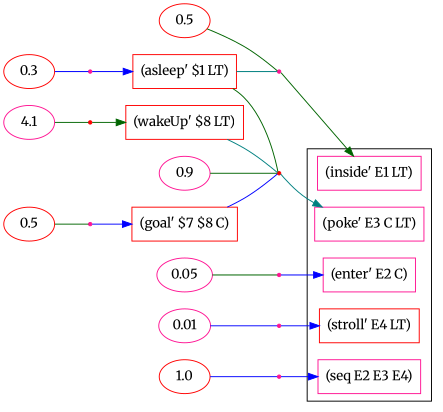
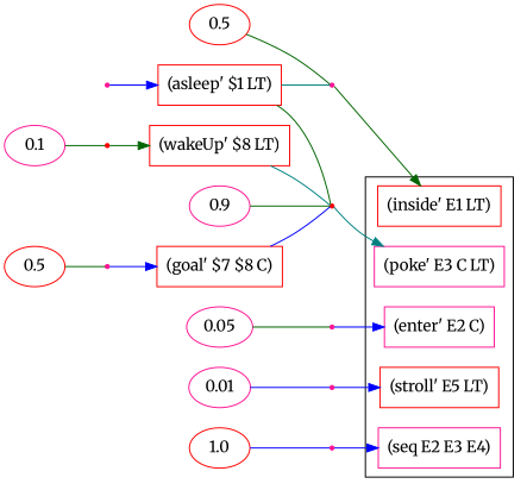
  digraph {
    fontname=Merriweather
    rankdir=LR
    node [color=deeppink fontname=Merriweather]
    edge [arrowhead=none color=blue fontname=Merriweather]
-   n1 [label="(inside' E1 LT)" shape=box]
+   n1 [color=red label="(inside' E1 LT)" shape=box]
    n2 [label="(enter' E2 C)" shape=box]
    n3 [label="(poke' E3 C LT)" shape=box]
-   n4 [color=red label="(stroll' E4 LT)" shape=box]
+   n4 [color=red label="(stroll' E5 LT)" shape=box]
    n5 [label="(seq E2 E3 E4)" shape=box]
    n6 [color=red label=0.5]
    r0 [shape=point]
-   n8 [color=red label=0.3]
    r1 [shape=point]
    n10 [color=red label="(asleep' $1 LT)" shape=box]
    n11 [label=0.05]
    r2 [shape=point]
    n13 [label=0.9]
    r3 [color=red shape=point]
    n15 [color=red label=0.5]
    r4 [shape=point]
    n17 [color=red label="(goal' $7 $8 C)" shape=box]
-   n18 [label=4.1]
+   n18 [label=0.1]
    r5 [color=red shape=point]
    n20 [color=red label="(wakeUp' $8 LT)" shape=box]
    n21 [label=0.01]
    r6 [shape=point]
    n23 [color=red label=1.0]
    r7 [shape=point]
    subgraph cluster_1 {
      n1
      n2
      n3
      n4
      n5
    }
    n6 -> r0 [color=darkgreen]
    r0 -> n1 [color=darkgreen arrowhead=""]
-   n8 -> r1
    r1 -> n10 [arrowhead=""]
    n10 -> r0 [color=teal]
    n10 -> r3 [color=darkgreen]
    n11 -> r2 [color=darkgreen]
    r2 -> n2 [arrowhead=""]
    n13 -> r3 [color=darkgreen]
    r3 -> n3 [color=teal arrowhead=""]
    n15 -> r4 [color=darkgreen]
    r4 -> n17 [arrowhead=""]
    n17 -> r3
    n18 -> r5 [color=darkgreen]
    r5 -> n20 [color=darkgreen arrowhead=""]
    n20 -> r3 [color=teal]
    n21 -> r6
    r6 -> n4 [arrowhead=""]
    n23 -> r7
    r7 -> n5 [arrowhead=""]
  }
